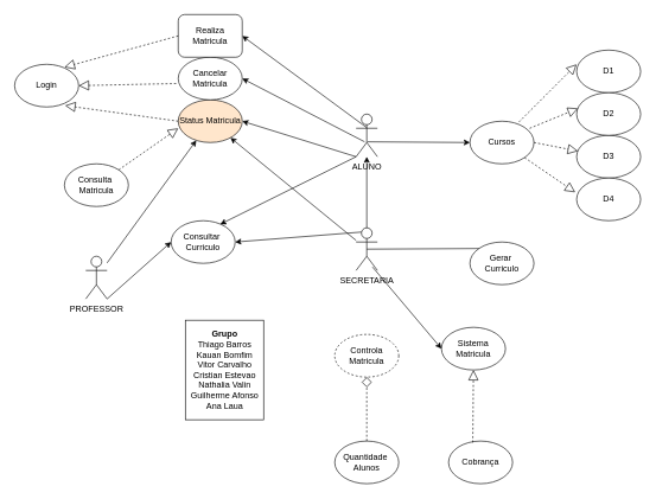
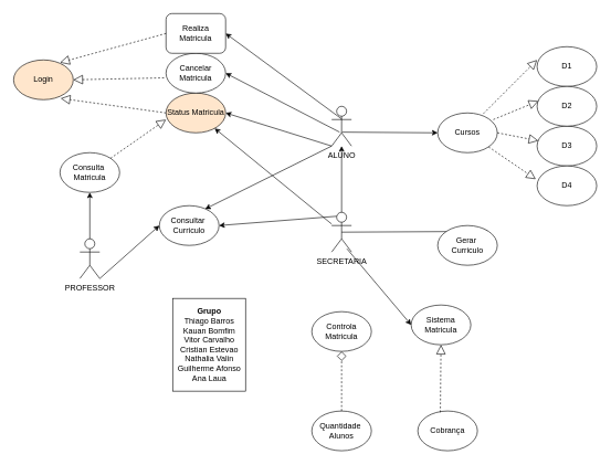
  <mxCell id="0" />
  <mxCell id="1" parent="0" />
  <mxCell id="2" value="PROFESSOR&lt;br&gt;" style="shape=umlActor;verticalLabelPosition=bottom;verticalAlign=top;html=1;" vertex="1" parent="1"><mxGeometry x="120" y="360" width="30" height="60" as="geometry" /></mxCell>
  <mxCell id="3" value="SECRETARIA&lt;br&gt;" style="shape=umlActor;verticalLabelPosition=bottom;verticalAlign=top;html=1;" vertex="1" parent="1"><mxGeometry x="500" y="320" width="30" height="60" as="geometry" /></mxCell>
  <mxCell id="4" value="ALUNO&lt;br&gt;" style="shape=umlActor;verticalLabelPosition=bottom;verticalAlign=top;html=1;" vertex="1" parent="1"><mxGeometry x="500" y="160" width="30" height="60" as="geometry" /></mxCell>
- <mxCell id="5" value="Login" style="ellipse;whiteSpace=wrap;html=1;" vertex="1" parent="1"><mxGeometry x="20" y="90" width="90" height="60" as="geometry" /></mxCell>
+ <mxCell id="5" value="Login" style="ellipse;whiteSpace=wrap;html=1;fillColor=#ffe6cc;" vertex="1" parent="1"><mxGeometry x="20" y="90" width="90" height="60" as="geometry" /></mxCell>
  <mxCell id="6" value="Status Matricula" style="ellipse;whiteSpace=wrap;html=1;fillColor=#ffe6cc;" vertex="1" parent="1"><mxGeometry x="250" y="140" width="90" height="60" as="geometry" /></mxCell>
  <mxCell id="7" value="Cancelar&lt;br&gt;Matricula" style="ellipse;whiteSpace=wrap;html=1;" vertex="1" parent="1"><mxGeometry x="250" y="80" width="90" height="60" as="geometry" /></mxCell>
  <mxCell id="8" value="" style="endArrow=classic;html=1;rounded=0;entryX=1;entryY=0.5;entryDx=0;entryDy=0;exitX=0.5;exitY=0.317;exitDx=0;exitDy=0;exitPerimeter=0;" edge="1" parent="1" source="4" target="11"><mxGeometry width="50" height="50" relative="1" as="geometry"><mxPoint x="520" y="110" as="sourcePoint" /><mxPoint x="350" y="100" as="targetPoint" /></mxGeometry></mxCell>
  <mxCell id="9" value="" style="endArrow=classic;html=1;rounded=0;entryX=1;entryY=0.5;entryDx=0;entryDy=0;exitX=0;exitY=1;exitDx=0;exitDy=0;exitPerimeter=0;" edge="1" parent="1" source="4" target="6"><mxGeometry width="50" height="50" relative="1" as="geometry"><mxPoint x="520" y="150" as="sourcePoint" /><mxPoint x="350" y="150" as="targetPoint" /></mxGeometry></mxCell>
  <mxCell id="10" value="" style="endArrow=classic;html=1;rounded=0;entryX=1;entryY=0.5;entryDx=0;entryDy=0;exitX=0.4;exitY=0.65;exitDx=0;exitDy=0;exitPerimeter=0;" edge="1" parent="1" source="4" target="7"><mxGeometry width="50" height="50" relative="1" as="geometry"><mxPoint x="520" y="130" as="sourcePoint" /><mxPoint x="350" y="220" as="targetPoint" /></mxGeometry></mxCell>
  <mxCell id="11" value="Realiza Matricula" style="whiteSpace=wrap;html=1;rounded=1;" vertex="1" parent="1"><mxGeometry x="250" y="20" width="90" height="60" as="geometry" /></mxCell>
  <mxCell id="12" value="Cursos" style="ellipse;whiteSpace=wrap;html=1;" vertex="1" parent="1"><mxGeometry x="660" y="170" width="90" height="60" as="geometry" /></mxCell>
  <mxCell id="13" value="" style="endArrow=classic;html=1;rounded=0;entryX=0;entryY=0.5;entryDx=0;entryDy=0;exitX=0.533;exitY=0.65;exitDx=0;exitDy=0;exitPerimeter=0;" edge="1" parent="1" source="4" target="12"><mxGeometry width="50" height="50" relative="1" as="geometry"><mxPoint x="-140" y="430" as="sourcePoint" /><mxPoint x="-90" y="415" as="targetPoint" /></mxGeometry></mxCell>
  <mxCell id="14" value="Sistema&lt;br&gt;Matricula" style="ellipse;whiteSpace=wrap;html=1;" vertex="1" parent="1"><mxGeometry x="620" y="460" width="90" height="60" as="geometry" /></mxCell>
  <mxCell id="15" value="D3" style="ellipse;whiteSpace=wrap;html=1;" vertex="1" parent="1"><mxGeometry x="810" y="190" width="90" height="60" as="geometry" /></mxCell>
  <mxCell id="16" value="D4" style="ellipse;whiteSpace=wrap;html=1;" vertex="1" parent="1"><mxGeometry x="810" y="250" width="90" height="60" as="geometry" /></mxCell>
  <mxCell id="17" value="D1" style="ellipse;whiteSpace=wrap;html=1;" vertex="1" parent="1"><mxGeometry x="810" y="70" width="90" height="60" as="geometry" /></mxCell>
  <mxCell id="18" value="Consulta&amp;nbsp;&lt;br&gt;Matricula" style="ellipse;whiteSpace=wrap;html=1;" vertex="1" parent="1"><mxGeometry x="90" y="230" width="90" height="60" as="geometry" /></mxCell>
- <mxCell id="19" value="" style="endArrow=classic;html=1;rounded=0;" edge="1" parent="1" source="2" target="6"><mxGeometry width="50" height="50" relative="1" as="geometry"><mxPoint x="40" y="-50" as="sourcePoint" /><mxPoint x="240" y="330" as="targetPoint" /></mxGeometry></mxCell>
+ <mxCell id="19" value="" style="endArrow=classic;html=1;rounded=0;entryX=0.5;entryY=1;entryDx=0;entryDy=0;" edge="1" parent="1" source="2" target="18"><mxGeometry width="50" height="50" relative="1" as="geometry"><mxPoint x="40" y="-50" as="sourcePoint" /><mxPoint x="240" y="330" as="targetPoint" /></mxGeometry></mxCell>
  <mxCell id="20" value="" style="endArrow=classic;html=1;rounded=0;exitX=0.5;exitY=0;exitDx=0;exitDy=0;exitPerimeter=0;" edge="1" parent="1" source="3" target="4"><mxGeometry width="50" height="50" relative="1" as="geometry"><mxPoint x="410" y="300" as="sourcePoint" /><mxPoint x="460" y="250" as="targetPoint" /></mxGeometry></mxCell>
  <mxCell id="21" value="" style="endArrow=classic;html=1;rounded=0;entryX=0;entryY=0.5;entryDx=0;entryDy=0;exitX=0.767;exitY=0.917;exitDx=0;exitDy=0;exitPerimeter=0;" edge="1" parent="1" source="3" target="14"><mxGeometry width="50" height="50" relative="1" as="geometry"><mxPoint x="470" y="380" as="sourcePoint" /><mxPoint x="520" y="330" as="targetPoint" /><Array as="points" /></mxGeometry></mxCell>
  <mxCell id="22" value="Cobrança" style="ellipse;whiteSpace=wrap;html=1;" vertex="1" parent="1"><mxGeometry x="630" y="620" width="90" height="60" as="geometry" /></mxCell>
  <mxCell id="23" value="Consultar&amp;nbsp;&lt;br&gt;Curriculo" style="ellipse;whiteSpace=wrap;html=1;" vertex="1" parent="1"><mxGeometry x="240" y="310" width="90" height="60" as="geometry" /></mxCell>
  <mxCell id="24" value="D2" style="ellipse;whiteSpace=wrap;html=1;" vertex="1" parent="1"><mxGeometry x="810" y="130" width="90" height="60" as="geometry" /></mxCell>
  <mxCell id="25" value="" style="endArrow=classic;html=1;rounded=0;entryX=1;entryY=0;entryDx=0;entryDy=0;exitX=0.5;exitY=0.5;exitDx=0;exitDy=0;exitPerimeter=0;" edge="1" parent="1" source="3" target="26"><mxGeometry width="50" height="50" relative="1" as="geometry"><mxPoint x="360" y="240" as="sourcePoint" /><mxPoint x="370" y="320" as="targetPoint" /></mxGeometry></mxCell>
  <mxCell id="26" value="Gerar&amp;nbsp;&lt;br&gt;Curriculo" style="ellipse;whiteSpace=wrap;html=1;" vertex="1" parent="1"><mxGeometry x="660" y="340" width="90" height="60" as="geometry" /></mxCell>
  <mxCell id="27" value="" style="endArrow=classic;html=1;rounded=0;entryX=0;entryY=0.5;entryDx=0;entryDy=0;exitX=1;exitY=1;exitDx=0;exitDy=0;exitPerimeter=0;" edge="1" parent="1" source="2" target="23"><mxGeometry width="50" height="50" relative="1" as="geometry"><mxPoint x="180" y="425" as="sourcePoint" /><mxPoint y="375" as="targetPoint" x="230" /></mxGeometry></mxCell>
  <mxCell id="28" value="" style="endArrow=classic;html=1;rounded=0;entryX=1;entryY=0.5;entryDx=0;entryDy=0;exitX=0.25;exitY=0.1;exitDx=0;exitDy=0;exitPerimeter=0;" edge="1" parent="1" source="3" target="23"><mxGeometry width="50" height="50" relative="1" as="geometry"><mxPoint x="160" y="430" as="sourcePoint" /><mxPoint x="260" y="420" as="targetPoint" /></mxGeometry></mxCell>
  <mxCell id="29" value="" style="endArrow=classic;html=1;rounded=0;entryX=0.767;entryY=0.083;entryDx=0;entryDy=0;entryPerimeter=0;" edge="1" parent="1" target="23"><mxGeometry width="50" height="50" relative="1" as="geometry"><mxPoint x="500" y="220" as="sourcePoint" /><mxPoint x="410" y="180" as="targetPoint" /></mxGeometry></mxCell>
- <mxCell id="30" value="Controla Matricula" style="ellipse;whiteSpace=wrap;html=1;dashed=1;" vertex="1" parent="1"><mxGeometry x="470" y="470" width="90" height="60" as="geometry" /></mxCell>
+ <mxCell id="30" value="Controla Matricula" style="ellipse;whiteSpace=wrap;html=1;" vertex="1" parent="1"><mxGeometry x="470" y="470" width="90" height="60" as="geometry" /></mxCell>
  <mxCell id="31" value="Quantidade&amp;nbsp;&lt;br&gt;Alunos" style="ellipse;whiteSpace=wrap;html=1;" vertex="1" parent="1"><mxGeometry x="470" y="620" width="90" height="60" as="geometry" /></mxCell>
  <mxCell id="32" value="" style="endArrow=diamond;dashed=1;endFill=0;endSize=12;html=1;rounded=0;entryX=0.5;entryY=1;entryDx=0;entryDy=0;" edge="1" parent="1" source="31" target="30"><mxGeometry width="160" relative="1" as="geometry"><mxPoint x="394" y="530" as="sourcePoint" /><mxPoint x="554" y="530" as="targetPoint" /></mxGeometry></mxCell>
  <mxCell id="33" value="" style="endArrow=block;dashed=1;endFill=0;endSize=12;html=1;rounded=0;entryX=0.5;entryY=1;entryDx=0;entryDy=0;exitX=0.378;exitY=0.033;exitDx=0;exitDy=0;exitPerimeter=0;" edge="1" parent="1" source="22" target="14"><mxGeometry width="160" relative="1" as="geometry"><mxPoint x="620" y="590" as="sourcePoint" /><mxPoint x="780" y="590" as="targetPoint" /></mxGeometry></mxCell>
  <mxCell id="34" value="" style="endArrow=block;dashed=1;endFill=0;endSize=12;html=1;rounded=0;entryX=0;entryY=0.667;entryDx=0;entryDy=0;entryPerimeter=0;" edge="1" parent="1" source="18" target="6"><mxGeometry width="160" relative="1" as="geometry"><mxPoint x="310" y="300" as="sourcePoint" /><mxPoint x="470" y="300" as="targetPoint" /></mxGeometry></mxCell>
  <mxCell id="35" value="" style="endArrow=block;dashed=1;endFill=0;endSize=12;html=1;rounded=0;entryX=0.778;entryY=0.067;entryDx=0;entryDy=0;entryPerimeter=0;exitX=0;exitY=0.5;exitDx=0;exitDy=0;" edge="1" parent="1" source="11" target="5"><mxGeometry width="160" relative="1" as="geometry"><mxPoint x="60" y="199.5" as="sourcePoint" /><mxPoint x="220" y="199.5" as="targetPoint" /></mxGeometry></mxCell>
  <mxCell id="36" value="" style="endArrow=block;dashed=1;endFill=0;endSize=12;html=1;rounded=0;entryX=1;entryY=0.5;entryDx=0;entryDy=0;exitX=-0.033;exitY=0.617;exitDx=0;exitDy=0;exitPerimeter=0;" edge="1" parent="1" source="7" target="5"><mxGeometry width="160" relative="1" as="geometry"><mxPoint x="260" y="60" as="sourcePoint" /><mxPoint x="100.02" y="104.02" as="targetPoint" /></mxGeometry></mxCell>
  <mxCell id="37" value="" style="endArrow=block;dashed=1;endFill=0;endSize=12;html=1;rounded=0;entryX=0.789;entryY=0.967;entryDx=0;entryDy=0;entryPerimeter=0;exitX=0;exitY=0.5;exitDx=0;exitDy=0;" edge="1" parent="1" source="6" target="5"><mxGeometry width="160" relative="1" as="geometry"><mxPoint x="270" y="70" as="sourcePoint" /><mxPoint x="110.02" y="114.02" as="targetPoint" /></mxGeometry></mxCell>
  <mxCell id="38" value="" style="endArrow=classic;html=1;rounded=0;" edge="1" parent="1" source="3" target="6"><mxGeometry width="50" height="50" relative="1" as="geometry"><mxPoint x="360" y="430" as="sourcePoint" /><mxPoint x="410" y="380" as="targetPoint" /></mxGeometry></mxCell>
  <mxCell id="39" value="" style="endArrow=block;dashed=1;endFill=0;endSize=12;html=1;rounded=0;entryX=0;entryY=0.333;entryDx=0;entryDy=0;entryPerimeter=0;exitX=0.767;exitY=0.017;exitDx=0;exitDy=0;exitPerimeter=0;" edge="1" parent="1" source="12" target="17"><mxGeometry width="160" relative="1" as="geometry"><mxPoint x="660" y="99.5" as="sourcePoint" /><mxPoint x="820" y="99.5" as="targetPoint" /></mxGeometry></mxCell>
  <mxCell id="40" value="" style="endArrow=block;dashed=1;endFill=0;endSize=12;html=1;rounded=0;entryX=0.022;entryY=0.367;entryDx=0;entryDy=0;entryPerimeter=0;exitX=0.933;exitY=0.167;exitDx=0;exitDy=0;exitPerimeter=0;" edge="1" parent="1" source="12" target="24"><mxGeometry width="160" relative="1" as="geometry"><mxPoint x="739.03" y="181.02" as="sourcePoint" /><mxPoint x="820" y="99.98" as="targetPoint" /></mxGeometry></mxCell>
  <mxCell id="41" value="" style="endArrow=block;dashed=1;endFill=0;endSize=12;html=1;rounded=0;entryX=0.022;entryY=0.367;entryDx=0;entryDy=0;entryPerimeter=0;exitX=1;exitY=0.5;exitDx=0;exitDy=0;" edge="1" parent="1" source="12" target="15"><mxGeometry width="160" relative="1" as="geometry"><mxPoint x="749.03" y="191.02" as="sourcePoint" /><mxPoint x="830" y="109.98" as="targetPoint" /></mxGeometry></mxCell>
  <mxCell id="42" value="" style="endArrow=block;dashed=1;endFill=0;endSize=12;html=1;rounded=0;entryX=-0.022;entryY=0.333;entryDx=0;entryDy=0;entryPerimeter=0;exitX=1;exitY=1;exitDx=0;exitDy=0;" edge="1" parent="1" source="12" target="16"><mxGeometry width="160" relative="1" as="geometry"><mxPoint x="759.03" y="201.02" as="sourcePoint" /><mxPoint x="840" y="119.98" as="targetPoint" /></mxGeometry></mxCell>
  <mxCell id="43" value="&lt;b&gt;Grupo&lt;/b&gt;&lt;br&gt;Thiago Barros&lt;br&gt;Kauan Bomfim&lt;br&gt;Vitor Carvalho&lt;br&gt;Cristian Estevao&lt;br&gt;Nathalia Valin&lt;br&gt;Guilherme Afonso&lt;br&gt;Ana Laua" style="html=1;" vertex="1" parent="1"><mxGeometry x="260" y="450" width="110" height="140" as="geometry" /></mxCell>
